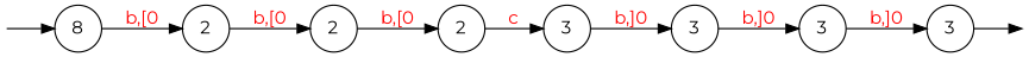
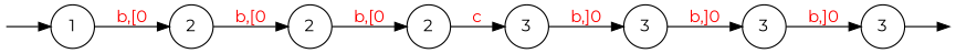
  digraph {
    rankdir=LR
    fontname=Montserrat
    node [shape=circle fontname=Montserrat]
    edge [fontname=Montserrat fontcolor=red]
    Q0 [fixedsize=true height=0 style=invisible width=0]
-   n2 [label=8]
+   n2 [label=1]
    Q1 [fixedsize=true height=0 style=invisible width=0]
    n4 [label=3]
    n5 [label=3]
    n6 [label=2]
    n7 [label=3]
    n8 [label=3]
    n9 [label=2]
    n10 [label=2]
    Q0 -> n2 [fontcolor=""]
    n2 -> n6 [label="b,[0"]
    n4 -> n5 [label="b,]0"]
    n5 -> n8 [label="b,]0"]
    n6 -> n10 [label="b,[0"]
    n7 -> n4 [label="b,]0"]
    n8 -> Q1 [fontcolor=""]
    n9 -> n7 [label=c]
    n10 -> n9 [label="b,[0"]
  }
